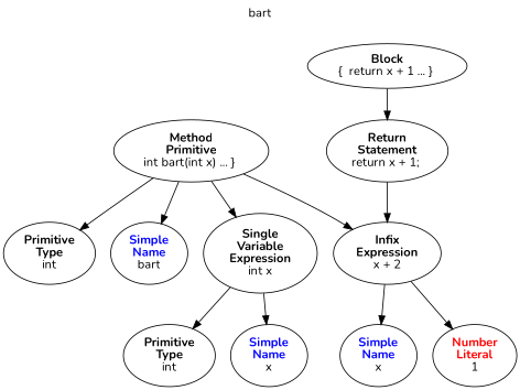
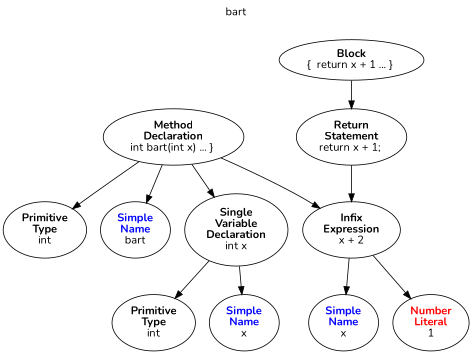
  digraph {
    concentrate=true
    fontname=Nunito
    label=bart
    labelloc=t
    node [endLineNumber=3 fontname=Nunito startLineNumber=3 type=42]
    edge [fontname=Nunito]
-   n1 [label=<<b>Method<br/>Primitive</b><br/>int bart(int x) ... } > type=31]
+   n1 [label=<<b>Method<br/>Declaration</b><br/>int bart(int x) ... } > type=31]
    n2 [label=<<b>Primitive<br/>Type</b><br/>int> type=39]
    n3 [label=<<b><font color="blue">Simple<br/>Name</font></b><br/>bart>]
-   n4 [label=<<b>Single<br/>Variable<br/>Expression</b><br/>int x> type=44]
+   n4 [label=<<b>Single<br/>Variable<br/>Declaration</b><br/>int x> type=44]
    n5 [label=<<b>Infix<br/>Expression</b><br/>x + 2> type=27]
    n6 [label=<<b>Primitive<br/>Type</b><br/>int> type=39]
    n7 [label=<<b><font color="blue">Simple<br/>Name</font></b><br/>x>]
    n8 [label=<<b>Block</b><br/>{  return x + 1 ... } > type=8]
    n9 [label=<<b>Return<br/>Statement</b><br/>return x + 1; > type=41]
    n10 [label=<<b><font color="blue">Simple<br/>Name</font></b><br/>x>]
    n11 [label=<<b><font color="red">Number<br/>Literal</font></b><br/>1> type=34]
    n1 -> n2
    n1 -> n3
    n1 -> n4
    n1 -> n5
    n4 -> n6
    n4 -> n7
    n5 -> n10
    n5 -> n11
    n8 -> n9
    n9 -> n5
  }
